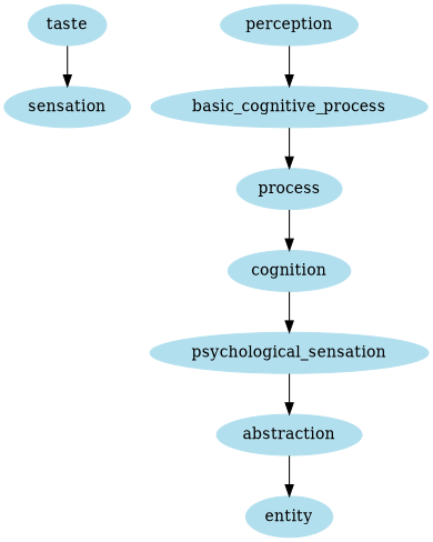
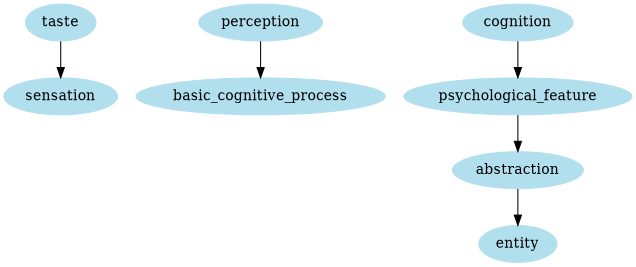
  digraph {
    node [color=lightblue2 style=filled]
    taste
    sensation
    perception
    basic_cognitive_process
-   process
    cognition
-   psychological_feature [label=psychological_sensation]
+   psychological_feature
    abstraction
    entity
    taste -> sensation
    perception -> basic_cognitive_process
-   basic_cognitive_process -> process
-   process -> cognition
    cognition -> psychological_feature
    psychological_feature -> abstraction
    abstraction -> entity
  }
